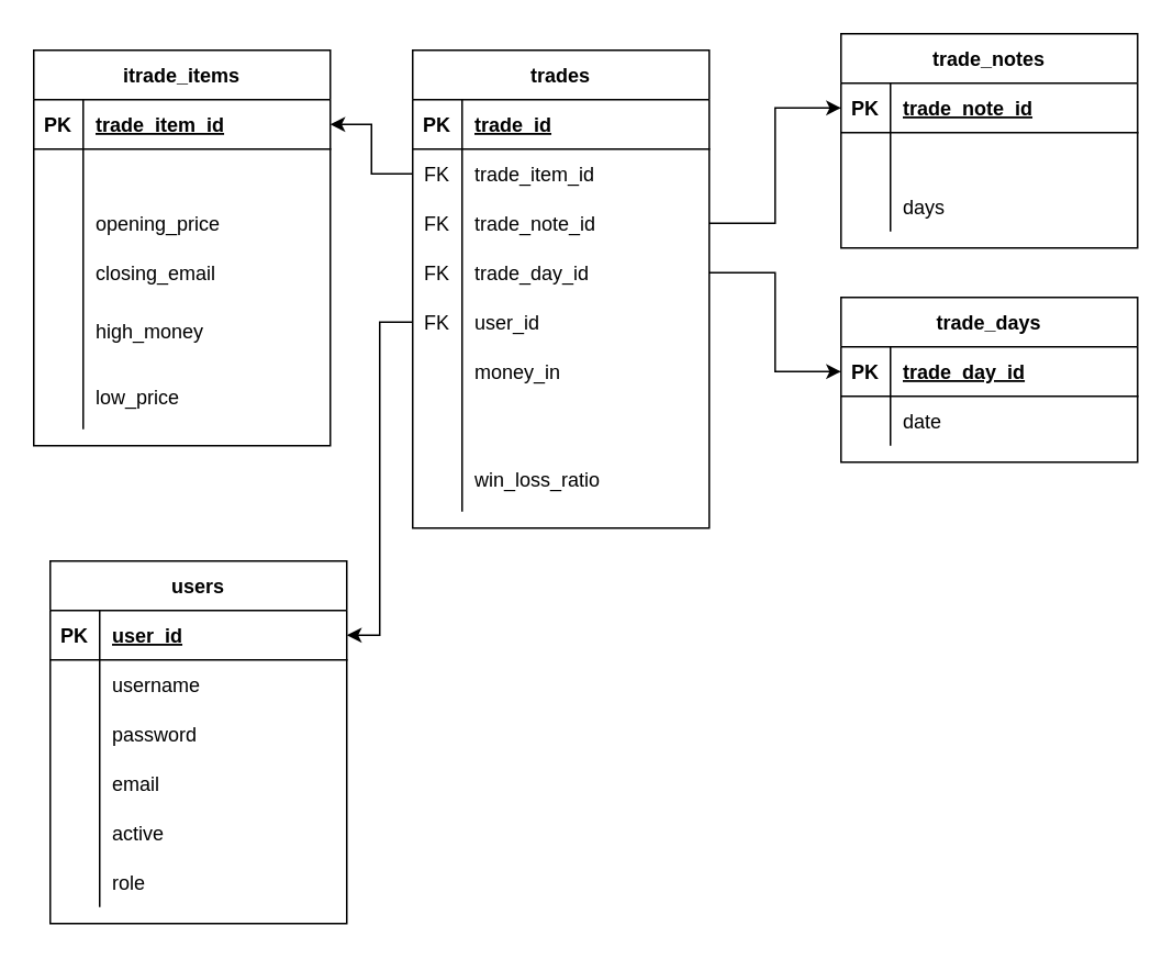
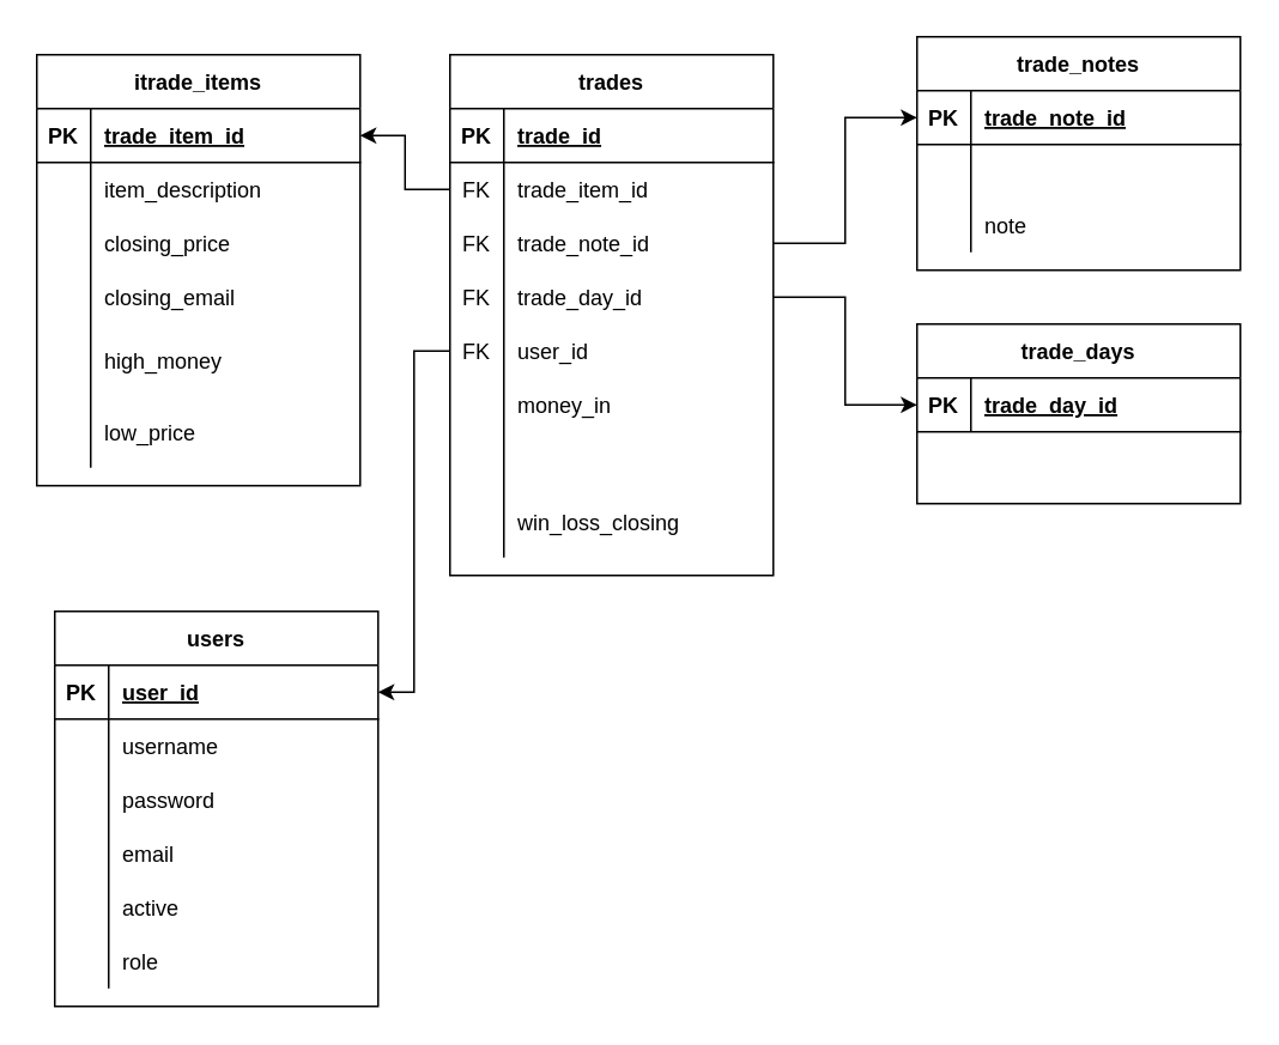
  <mxCell id="0" />
  <mxCell id="1" parent="0" />
  <mxCell id="2" style="edgeStyle=orthogonalEdgeStyle;rounded=0;orthogonalLoop=1;jettySize=auto;html=1;entryX=1;entryY=0.5;entryDx=0;entryDy=0;" edge="1" parent="1" source="44" target="4"><mxGeometry relative="1" as="geometry" /></mxCell>
  <mxCell id="3" value="itrade_items" style="shape=table;startSize=30;container=1;collapsible=1;childLayout=tableLayout;fixedRows=1;rowLines=0;fontStyle=1;align=center;resizeLast=1;" vertex="1" parent="1"><mxGeometry x="20" y="30" width="180" height="240" as="geometry" /></mxCell>
  <mxCell id="4" value="" style="shape=partialRectangle;collapsible=0;dropTarget=0;pointerEvents=0;fillColor=none;top=0;left=0;bottom=1;right=0;points=[[0,0.5],[1,0.5]];portConstraint=eastwest;" vertex="1" parent="3"><mxGeometry y="30" width="180" height="30" as="geometry" /></mxCell>
  <mxCell id="5" value="PK" style="shape=partialRectangle;connectable=0;fillColor=none;top=0;left=0;bottom=0;right=0;fontStyle=1;overflow=hidden;" vertex="1" parent="4"><mxGeometry width="30" height="30" as="geometry" /></mxCell>
  <mxCell id="6" value="trade_item_id" style="shape=partialRectangle;connectable=0;fillColor=none;top=0;left=0;bottom=0;right=0;align=left;spacingLeft=6;fontStyle=5;overflow=hidden;" vertex="1" parent="4"><mxGeometry x="30" width="150" height="30" as="geometry" /></mxCell>
  <mxCell id="7" value="" style="shape=partialRectangle;collapsible=0;dropTarget=0;pointerEvents=0;fillColor=none;top=0;left=0;bottom=0;right=0;points=[[0,0.5],[1,0.5]];portConstraint=eastwest;" vertex="1" parent="3"><mxGeometry y="60" width="180" height="30" as="geometry" /></mxCell>
  <mxCell id="8" value="" style="shape=partialRectangle;connectable=0;fillColor=none;top=0;left=0;bottom=0;right=0;editable=1;overflow=hidden;" vertex="1" parent="7"><mxGeometry width="30" height="30" as="geometry" /></mxCell>
+ <mxCell id="9" value="item_description" style="shape=partialRectangle;connectable=0;fillColor=none;top=0;left=0;bottom=0;right=0;align=left;spacingLeft=6;overflow=hidden;" vertex="1" parent="7"><mxGeometry x="30" width="150" height="30" as="geometry" /></mxCell>
  <mxCell id="10" value="" style="shape=partialRectangle;collapsible=0;dropTarget=0;pointerEvents=0;fillColor=none;top=0;left=0;bottom=0;right=0;points=[[0,0.5],[1,0.5]];portConstraint=eastwest;" vertex="1" parent="3"><mxGeometry y="90" width="180" height="30" as="geometry" /></mxCell>
  <mxCell id="11" value="" style="shape=partialRectangle;connectable=0;fillColor=none;top=0;left=0;bottom=0;right=0;editable=1;overflow=hidden;" vertex="1" parent="10"><mxGeometry width="30" height="30" as="geometry" /></mxCell>
- <mxCell id="12" value="opening_price" style="shape=partialRectangle;connectable=0;fillColor=none;top=0;left=0;bottom=0;right=0;align=left;spacingLeft=6;overflow=hidden;" vertex="1" parent="10"><mxGeometry x="30" width="150" height="30" as="geometry" /></mxCell>
+ <mxCell id="12" value="closing_price" style="shape=partialRectangle;connectable=0;fillColor=none;top=0;left=0;bottom=0;right=0;align=left;spacingLeft=6;overflow=hidden;" vertex="1" parent="10"><mxGeometry x="30" width="150" height="30" as="geometry" /></mxCell>
  <mxCell id="13" value="" style="shape=partialRectangle;collapsible=0;dropTarget=0;pointerEvents=0;fillColor=none;top=0;left=0;bottom=0;right=0;points=[[0,0.5],[1,0.5]];portConstraint=eastwest;" vertex="1" parent="3"><mxGeometry y="120" width="180" height="30" as="geometry" /></mxCell>
  <mxCell id="14" value="" style="shape=partialRectangle;connectable=0;fillColor=none;top=0;left=0;bottom=0;right=0;editable=1;overflow=hidden;" vertex="1" parent="13"><mxGeometry width="30" height="30" as="geometry" /></mxCell>
  <mxCell id="15" value="closing_email" style="shape=partialRectangle;connectable=0;fillColor=none;top=0;left=0;bottom=0;right=0;align=left;spacingLeft=6;overflow=hidden;" vertex="1" parent="13"><mxGeometry x="30" width="150" height="30" as="geometry" /></mxCell>
  <mxCell id="16" value="" style="shape=partialRectangle;collapsible=0;dropTarget=0;pointerEvents=0;fillColor=none;top=0;left=0;bottom=0;right=0;points=[[0,0.5],[1,0.5]];portConstraint=eastwest;" vertex="1" parent="3"><mxGeometry y="150" width="180" height="40" as="geometry" /></mxCell>
  <mxCell id="17" value="" style="shape=partialRectangle;connectable=0;fillColor=none;top=0;left=0;bottom=0;right=0;editable=1;overflow=hidden;" vertex="1" parent="16"><mxGeometry width="30" height="40" as="geometry" /></mxCell>
  <mxCell id="18" value="high_money" style="shape=partialRectangle;connectable=0;fillColor=none;top=0;left=0;bottom=0;right=0;align=left;spacingLeft=6;overflow=hidden;" vertex="1" parent="16"><mxGeometry x="30" width="150" height="40" as="geometry" /></mxCell>
  <mxCell id="19" value="" style="shape=partialRectangle;collapsible=0;dropTarget=0;pointerEvents=0;fillColor=none;top=0;left=0;bottom=0;right=0;points=[[0,0.5],[1,0.5]];portConstraint=eastwest;" vertex="1" parent="3"><mxGeometry y="190" width="180" height="40" as="geometry" /></mxCell>
  <mxCell id="20" value="" style="shape=partialRectangle;connectable=0;fillColor=none;top=0;left=0;bottom=0;right=0;editable=1;overflow=hidden;" vertex="1" parent="19"><mxGeometry width="30" height="40" as="geometry" /></mxCell>
  <mxCell id="21" value="low_price" style="shape=partialRectangle;connectable=0;fillColor=none;top=0;left=0;bottom=0;right=0;align=left;spacingLeft=6;overflow=hidden;" vertex="1" parent="19"><mxGeometry x="30" width="150" height="40" as="geometry" /></mxCell>
  <mxCell id="22" value="trade_notes" style="shape=table;startSize=30;container=1;collapsible=1;childLayout=tableLayout;fixedRows=1;rowLines=0;fontStyle=1;align=center;resizeLast=1;" vertex="1" parent="1"><mxGeometry x="510" y="20" width="180" height="130" as="geometry" /></mxCell>
  <mxCell id="23" value="" style="shape=partialRectangle;collapsible=0;dropTarget=0;pointerEvents=0;fillColor=none;top=0;left=0;bottom=1;right=0;points=[[0,0.5],[1,0.5]];portConstraint=eastwest;" vertex="1" parent="22"><mxGeometry y="30" width="180" height="30" as="geometry" /></mxCell>
  <mxCell id="24" value="PK" style="shape=partialRectangle;connectable=0;fillColor=none;top=0;left=0;bottom=0;right=0;fontStyle=1;overflow=hidden;" vertex="1" parent="23"><mxGeometry width="30" height="30" as="geometry" /></mxCell>
  <mxCell id="25" value="trade_note_id" style="shape=partialRectangle;connectable=0;fillColor=none;top=0;left=0;bottom=0;right=0;align=left;spacingLeft=6;fontStyle=5;overflow=hidden;" vertex="1" parent="23"><mxGeometry x="30" width="150" height="30" as="geometry" /></mxCell>
  <mxCell id="26" value="" style="shape=partialRectangle;collapsible=0;dropTarget=0;pointerEvents=0;fillColor=none;top=0;left=0;bottom=0;right=0;points=[[0,0.5],[1,0.5]];portConstraint=eastwest;" vertex="1" parent="22"><mxGeometry y="60" width="180" height="30" as="geometry" /></mxCell>
  <mxCell id="27" value="" style="shape=partialRectangle;connectable=0;fillColor=none;top=0;left=0;bottom=0;right=0;editable=1;overflow=hidden;" vertex="1" parent="26"><mxGeometry width="30" height="30" as="geometry" /></mxCell>
  <mxCell id="28" value="" style="shape=partialRectangle;collapsible=0;dropTarget=0;pointerEvents=0;fillColor=none;top=0;left=0;bottom=0;right=0;points=[[0,0.5],[1,0.5]];portConstraint=eastwest;" vertex="1" parent="22"><mxGeometry y="90" width="180" height="30" as="geometry" /></mxCell>
  <mxCell id="29" value="" style="shape=partialRectangle;connectable=0;fillColor=none;top=0;left=0;bottom=0;right=0;editable=1;overflow=hidden;" vertex="1" parent="28"><mxGeometry width="30" height="30" as="geometry" /></mxCell>
- <mxCell id="30" value="days" style="shape=partialRectangle;connectable=0;fillColor=none;top=0;left=0;bottom=0;right=0;align=left;spacingLeft=6;overflow=hidden;" vertex="1" parent="28"><mxGeometry x="30" width="150" height="30" as="geometry" /></mxCell>
+ <mxCell id="30" value="note" style="shape=partialRectangle;connectable=0;fillColor=none;top=0;left=0;bottom=0;right=0;align=left;spacingLeft=6;overflow=hidden;" vertex="1" parent="28"><mxGeometry x="30" width="150" height="30" as="geometry" /></mxCell>
  <mxCell id="31" style="edgeStyle=orthogonalEdgeStyle;rounded=0;orthogonalLoop=1;jettySize=auto;html=1;entryX=0;entryY=0.5;entryDx=0;entryDy=0;" edge="1" parent="1" source="47" target="23"><mxGeometry relative="1" as="geometry" /></mxCell>
  <mxCell id="32" value="trade_days" style="shape=table;startSize=30;container=1;collapsible=1;childLayout=tableLayout;fixedRows=1;rowLines=0;fontStyle=1;align=center;resizeLast=1;" vertex="1" parent="1"><mxGeometry x="510" y="180" width="180" height="100" as="geometry" /></mxCell>
  <mxCell id="33" value="" style="shape=partialRectangle;collapsible=0;dropTarget=0;pointerEvents=0;fillColor=none;top=0;left=0;bottom=1;right=0;points=[[0,0.5],[1,0.5]];portConstraint=eastwest;" vertex="1" parent="32"><mxGeometry y="30" width="180" height="30" as="geometry" /></mxCell>
  <mxCell id="34" value="PK" style="shape=partialRectangle;connectable=0;fillColor=none;top=0;left=0;bottom=0;right=0;fontStyle=1;overflow=hidden;" vertex="1" parent="33"><mxGeometry width="30" height="30" as="geometry" /></mxCell>
  <mxCell id="35" value="trade_day_id" style="shape=partialRectangle;connectable=0;fillColor=none;top=0;left=0;bottom=0;right=0;align=left;spacingLeft=6;fontStyle=5;overflow=hidden;" vertex="1" parent="33"><mxGeometry x="30" width="150" height="30" as="geometry" /></mxCell>
  <mxCell id="36" value="" style="shape=partialRectangle;collapsible=0;dropTarget=0;pointerEvents=0;fillColor=none;top=0;left=0;bottom=0;right=0;points=[[0,0.5],[1,0.5]];portConstraint=eastwest;" vertex="1" parent="32"><mxGeometry y="60" width="180" height="30" as="geometry" /></mxCell>
  <mxCell id="37" value="" style="shape=partialRectangle;connectable=0;fillColor=none;top=0;left=0;bottom=0;right=0;editable=1;overflow=hidden;" vertex="1" parent="36"><mxGeometry width="30" height="30" as="geometry" /></mxCell>
- <mxCell id="38" value="date" style="shape=partialRectangle;connectable=0;fillColor=none;top=0;left=0;bottom=0;right=0;align=left;spacingLeft=6;overflow=hidden;" vertex="1" parent="36"><mxGeometry x="30" width="150" height="30" as="geometry" /></mxCell>
  <mxCell id="39" style="edgeStyle=orthogonalEdgeStyle;rounded=0;orthogonalLoop=1;jettySize=auto;html=1;entryX=0;entryY=0.5;entryDx=0;entryDy=0;" edge="1" parent="1" source="50" target="33"><mxGeometry relative="1" as="geometry" /></mxCell>
  <mxCell id="40" value="trades" style="shape=table;startSize=30;container=1;collapsible=1;childLayout=tableLayout;fixedRows=1;rowLines=0;fontStyle=1;align=center;resizeLast=1;" vertex="1" parent="1"><mxGeometry x="250" y="30" width="180" height="290" as="geometry" /></mxCell>
  <mxCell id="41" value="" style="shape=partialRectangle;collapsible=0;dropTarget=0;pointerEvents=0;fillColor=none;top=0;left=0;bottom=1;right=0;points=[[0,0.5],[1,0.5]];portConstraint=eastwest;" vertex="1" parent="40"><mxGeometry y="30" width="180" height="30" as="geometry" /></mxCell>
  <mxCell id="42" value="PK" style="shape=partialRectangle;connectable=0;fillColor=none;top=0;left=0;bottom=0;right=0;fontStyle=1;overflow=hidden;" vertex="1" parent="41"><mxGeometry width="30" height="30" as="geometry" /></mxCell>
  <mxCell id="43" value="trade_id" style="shape=partialRectangle;connectable=0;fillColor=none;top=0;left=0;bottom=0;right=0;align=left;spacingLeft=6;fontStyle=5;overflow=hidden;" vertex="1" parent="41"><mxGeometry x="30" width="150" height="30" as="geometry" /></mxCell>
  <mxCell id="44" value="" style="shape=partialRectangle;collapsible=0;dropTarget=0;pointerEvents=0;fillColor=none;top=0;left=0;bottom=0;right=0;points=[[0,0.5],[1,0.5]];portConstraint=eastwest;" vertex="1" parent="40"><mxGeometry y="60" width="180" height="30" as="geometry" /></mxCell>
  <mxCell id="45" value="FK" style="shape=partialRectangle;connectable=0;fillColor=none;top=0;left=0;bottom=0;right=0;editable=1;overflow=hidden;" vertex="1" parent="44"><mxGeometry width="30" height="30" as="geometry" /></mxCell>
  <mxCell id="46" value="trade_item_id" style="shape=partialRectangle;connectable=0;fillColor=none;top=0;left=0;bottom=0;right=0;align=left;spacingLeft=6;overflow=hidden;" vertex="1" parent="44"><mxGeometry x="30" width="150" height="30" as="geometry" /></mxCell>
  <mxCell id="47" value="" style="shape=partialRectangle;collapsible=0;dropTarget=0;pointerEvents=0;fillColor=none;top=0;left=0;bottom=0;right=0;points=[[0,0.5],[1,0.5]];portConstraint=eastwest;" vertex="1" parent="40"><mxGeometry y="90" width="180" height="30" as="geometry" /></mxCell>
  <mxCell id="48" value="FK" style="shape=partialRectangle;connectable=0;fillColor=none;top=0;left=0;bottom=0;right=0;editable=1;overflow=hidden;" vertex="1" parent="47"><mxGeometry width="30" height="30" as="geometry" /></mxCell>
  <mxCell id="49" value="trade_note_id" style="shape=partialRectangle;connectable=0;fillColor=none;top=0;left=0;bottom=0;right=0;align=left;spacingLeft=6;overflow=hidden;" vertex="1" parent="47"><mxGeometry x="30" width="150" height="30" as="geometry" /></mxCell>
  <mxCell id="50" value="" style="shape=partialRectangle;collapsible=0;dropTarget=0;pointerEvents=0;fillColor=none;top=0;left=0;bottom=0;right=0;points=[[0,0.5],[1,0.5]];portConstraint=eastwest;" vertex="1" parent="40"><mxGeometry y="120" width="180" height="30" as="geometry" /></mxCell>
  <mxCell id="51" value="FK" style="shape=partialRectangle;connectable=0;fillColor=none;top=0;left=0;bottom=0;right=0;editable=1;overflow=hidden;" vertex="1" parent="50"><mxGeometry width="30" height="30" as="geometry" /></mxCell>
  <mxCell id="52" value="trade_day_id" style="shape=partialRectangle;connectable=0;fillColor=none;top=0;left=0;bottom=0;right=0;align=left;spacingLeft=6;overflow=hidden;" vertex="1" parent="50"><mxGeometry x="30" width="150" height="30" as="geometry" /></mxCell>
  <mxCell id="53" value="" style="shape=partialRectangle;collapsible=0;dropTarget=0;pointerEvents=0;fillColor=none;top=0;left=0;bottom=0;right=0;points=[[0,0.5],[1,0.5]];portConstraint=eastwest;" vertex="1" parent="40"><mxGeometry y="150" width="180" height="30" as="geometry" /></mxCell>
  <mxCell id="54" value="FK" style="shape=partialRectangle;connectable=0;fillColor=none;top=0;left=0;bottom=0;right=0;editable=1;overflow=hidden;" vertex="1" parent="53"><mxGeometry width="30" height="30" as="geometry" /></mxCell>
  <mxCell id="55" value="user_id" style="shape=partialRectangle;connectable=0;fillColor=none;top=0;left=0;bottom=0;right=0;align=left;spacingLeft=6;overflow=hidden;" vertex="1" parent="53"><mxGeometry x="30" width="150" height="30" as="geometry" /></mxCell>
  <mxCell id="56" value="" style="shape=partialRectangle;collapsible=0;dropTarget=0;pointerEvents=0;fillColor=none;top=0;left=0;bottom=0;right=0;points=[[0,0.5],[1,0.5]];portConstraint=eastwest;" vertex="1" parent="40"><mxGeometry y="180" width="180" height="30" as="geometry" /></mxCell>
  <mxCell id="57" value="" style="shape=partialRectangle;connectable=0;fillColor=none;top=0;left=0;bottom=0;right=0;editable=1;overflow=hidden;" vertex="1" parent="56"><mxGeometry width="30" height="30" as="geometry" /></mxCell>
  <mxCell id="58" value="money_in" style="shape=partialRectangle;connectable=0;fillColor=none;top=0;left=0;bottom=0;right=0;align=left;spacingLeft=6;overflow=hidden;" vertex="1" parent="56"><mxGeometry x="30" width="150" height="30" as="geometry" /></mxCell>
  <mxCell id="59" value="" style="shape=partialRectangle;collapsible=0;dropTarget=0;pointerEvents=0;fillColor=none;top=0;left=0;bottom=0;right=0;points=[[0,0.5],[1,0.5]];portConstraint=eastwest;" vertex="1" parent="40"><mxGeometry y="210" width="180" height="30" as="geometry" /></mxCell>
  <mxCell id="60" value="" style="shape=partialRectangle;connectable=0;fillColor=none;top=0;left=0;bottom=0;right=0;editable=1;overflow=hidden;" vertex="1" parent="59"><mxGeometry width="30" height="30" as="geometry" /></mxCell>
  <mxCell id="61" value="" style="shape=partialRectangle;collapsible=0;dropTarget=0;pointerEvents=0;fillColor=none;top=0;left=0;bottom=0;right=0;points=[[0,0.5],[1,0.5]];portConstraint=eastwest;" vertex="1" parent="40"><mxGeometry y="240" width="180" height="40" as="geometry" /></mxCell>
  <mxCell id="62" value="" style="shape=partialRectangle;connectable=0;fillColor=none;top=0;left=0;bottom=0;right=0;editable=1;overflow=hidden;" vertex="1" parent="61"><mxGeometry width="30" height="40" as="geometry" /></mxCell>
- <mxCell id="63" value="win_loss_ratio" style="shape=partialRectangle;connectable=0;fillColor=none;top=0;left=0;bottom=0;right=0;align=left;spacingLeft=6;overflow=hidden;" vertex="1" parent="61"><mxGeometry x="30" width="150" height="40" as="geometry" /></mxCell>
+ <mxCell id="63" value="win_loss_closing" style="shape=partialRectangle;connectable=0;fillColor=none;top=0;left=0;bottom=0;right=0;align=left;spacingLeft=6;overflow=hidden;" vertex="1" parent="61"><mxGeometry x="30" width="150" height="40" as="geometry" /></mxCell>
  <mxCell id="64" value="users" style="shape=table;startSize=30;container=1;collapsible=1;childLayout=tableLayout;fixedRows=1;rowLines=0;fontStyle=1;align=center;resizeLast=1;" vertex="1" parent="1"><mxGeometry x="30" y="340" width="180" height="220" as="geometry" /></mxCell>
  <mxCell id="65" value="" style="shape=partialRectangle;collapsible=0;dropTarget=0;pointerEvents=0;fillColor=none;top=0;left=0;bottom=1;right=0;points=[[0,0.5],[1,0.5]];portConstraint=eastwest;" vertex="1" parent="64"><mxGeometry y="30" width="180" height="30" as="geometry" /></mxCell>
  <mxCell id="66" value="PK" style="shape=partialRectangle;connectable=0;fillColor=none;top=0;left=0;bottom=0;right=0;fontStyle=1;overflow=hidden;" vertex="1" parent="65"><mxGeometry width="30" height="30" as="geometry" /></mxCell>
  <mxCell id="67" value="user_id" style="shape=partialRectangle;connectable=0;fillColor=none;top=0;left=0;bottom=0;right=0;align=left;spacingLeft=6;fontStyle=5;overflow=hidden;" vertex="1" parent="65"><mxGeometry x="30" width="150" height="30" as="geometry" /></mxCell>
  <mxCell id="68" value="" style="shape=partialRectangle;collapsible=0;dropTarget=0;pointerEvents=0;fillColor=none;top=0;left=0;bottom=0;right=0;points=[[0,0.5],[1,0.5]];portConstraint=eastwest;" vertex="1" parent="64"><mxGeometry y="60" width="180" height="30" as="geometry" /></mxCell>
  <mxCell id="69" value="" style="shape=partialRectangle;connectable=0;fillColor=none;top=0;left=0;bottom=0;right=0;editable=1;overflow=hidden;" vertex="1" parent="68"><mxGeometry width="30" height="30" as="geometry" /></mxCell>
  <mxCell id="70" value="username" style="shape=partialRectangle;connectable=0;fillColor=none;top=0;left=0;bottom=0;right=0;align=left;spacingLeft=6;overflow=hidden;" vertex="1" parent="68"><mxGeometry x="30" width="150" height="30" as="geometry" /></mxCell>
  <mxCell id="71" value="" style="shape=partialRectangle;collapsible=0;dropTarget=0;pointerEvents=0;fillColor=none;top=0;left=0;bottom=0;right=0;points=[[0,0.5],[1,0.5]];portConstraint=eastwest;" vertex="1" parent="64"><mxGeometry y="90" width="180" height="30" as="geometry" /></mxCell>
  <mxCell id="72" value="" style="shape=partialRectangle;connectable=0;fillColor=none;top=0;left=0;bottom=0;right=0;editable=1;overflow=hidden;" vertex="1" parent="71"><mxGeometry width="30" height="30" as="geometry" /></mxCell>
  <mxCell id="73" value="password" style="shape=partialRectangle;connectable=0;fillColor=none;top=0;left=0;bottom=0;right=0;align=left;spacingLeft=6;overflow=hidden;" vertex="1" parent="71"><mxGeometry x="30" width="150" height="30" as="geometry" /></mxCell>
  <mxCell id="74" value="" style="shape=partialRectangle;collapsible=0;dropTarget=0;pointerEvents=0;fillColor=none;top=0;left=0;bottom=0;right=0;points=[[0,0.5],[1,0.5]];portConstraint=eastwest;" vertex="1" parent="64"><mxGeometry y="120" width="180" height="30" as="geometry" /></mxCell>
  <mxCell id="75" value="" style="shape=partialRectangle;connectable=0;fillColor=none;top=0;left=0;bottom=0;right=0;editable=1;overflow=hidden;" vertex="1" parent="74"><mxGeometry width="30" height="30" as="geometry" /></mxCell>
  <mxCell id="76" value="email" style="shape=partialRectangle;connectable=0;fillColor=none;top=0;left=0;bottom=0;right=0;align=left;spacingLeft=6;overflow=hidden;" vertex="1" parent="74"><mxGeometry x="30" width="150" height="30" as="geometry" /></mxCell>
  <mxCell id="77" value="" style="shape=partialRectangle;collapsible=0;dropTarget=0;pointerEvents=0;fillColor=none;top=0;left=0;bottom=0;right=0;points=[[0,0.5],[1,0.5]];portConstraint=eastwest;" vertex="1" parent="64"><mxGeometry y="150" width="180" height="30" as="geometry" /></mxCell>
  <mxCell id="78" value="" style="shape=partialRectangle;connectable=0;fillColor=none;top=0;left=0;bottom=0;right=0;editable=1;overflow=hidden;" vertex="1" parent="77"><mxGeometry width="30" height="30" as="geometry" /></mxCell>
  <mxCell id="79" value="active" style="shape=partialRectangle;connectable=0;fillColor=none;top=0;left=0;bottom=0;right=0;align=left;spacingLeft=6;overflow=hidden;" vertex="1" parent="77"><mxGeometry x="30" width="150" height="30" as="geometry" /></mxCell>
  <mxCell id="80" value="" style="shape=partialRectangle;collapsible=0;dropTarget=0;pointerEvents=0;fillColor=none;top=0;left=0;bottom=0;right=0;points=[[0,0.5],[1,0.5]];portConstraint=eastwest;" vertex="1" parent="64"><mxGeometry y="180" width="180" height="30" as="geometry" /></mxCell>
  <mxCell id="81" value="" style="shape=partialRectangle;connectable=0;fillColor=none;top=0;left=0;bottom=0;right=0;editable=1;overflow=hidden;" vertex="1" parent="80"><mxGeometry width="30" height="30" as="geometry" /></mxCell>
  <mxCell id="82" value="role " style="shape=partialRectangle;connectable=0;fillColor=none;top=0;left=0;bottom=0;right=0;align=left;spacingLeft=6;overflow=hidden;" vertex="1" parent="80"><mxGeometry x="30" width="150" height="30" as="geometry" /></mxCell>
  <mxCell id="83" style="edgeStyle=orthogonalEdgeStyle;rounded=0;orthogonalLoop=1;jettySize=auto;html=1;entryX=1;entryY=0.5;entryDx=0;entryDy=0;" edge="1" parent="1" source="53" target="65"><mxGeometry relative="1" as="geometry" /></mxCell>
